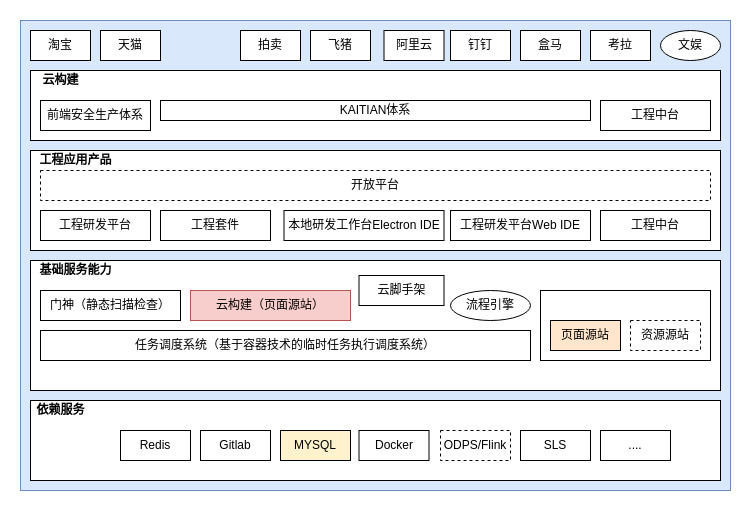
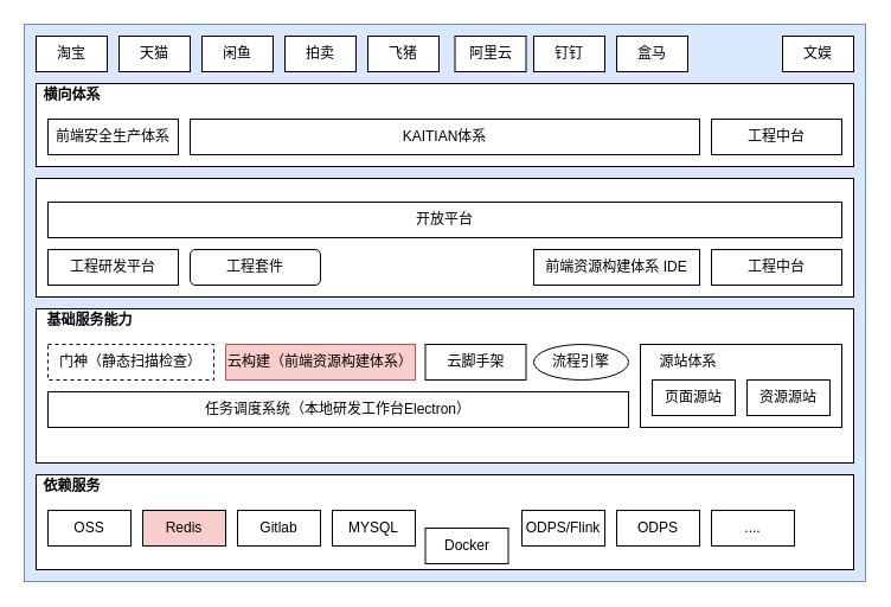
  <mxCell id="0" />
  <mxCell id="1" parent="0" />
  <mxCell id="2" value="淘宝" style="rounded=0;whiteSpace=wrap;html=1;" vertex="1" parent="1"><mxGeometry x="30" y="40" width="60" height="30" as="geometry" /></mxCell>
  <mxCell id="3" value="淘宝" style="rounded=0;whiteSpace=wrap;html=1;" vertex="1" parent="1"><mxGeometry x="110" y="40" width="60" height="30" as="geometry" /></mxCell>
  <mxCell id="4" value="" style="rounded=0;whiteSpace=wrap;html=1;fillColor=#dae8fc;strokeColor=#6c8ebf;" vertex="1" parent="1"><mxGeometry x="20" y="20" width="710" height="470" as="geometry" /></mxCell>
  <mxCell id="5" value="淘宝" style="rounded=0;whiteSpace=wrap;html=1;" vertex="1" parent="1"><mxGeometry x="30" y="30" width="60" height="30" as="geometry" /></mxCell>
- <mxCell id="6" value="文娱" style="ellipse;whiteSpace=wrap;html=1;" vertex="1" parent="1"><mxGeometry x="660" y="30" width="60" height="30" as="geometry" /></mxCell>
- <mxCell id="7" value="考拉" style="rounded=0;whiteSpace=wrap;html=1;" vertex="1" parent="1"><mxGeometry x="590" y="30" width="60" height="30" as="geometry" /></mxCell>
+ <mxCell id="6" value="文娱" style="rounded=0;whiteSpace=wrap;html=1;" vertex="1" parent="1"><mxGeometry x="660" y="30" width="60" height="30" as="geometry" /></mxCell>
  <mxCell id="8" value="盒马" style="rounded=0;whiteSpace=wrap;html=1;" vertex="1" parent="1"><mxGeometry x="520" y="30" width="60" height="30" as="geometry" /></mxCell>
  <mxCell id="9" value="天猫" style="rounded=0;whiteSpace=wrap;html=1;" vertex="1" parent="1"><mxGeometry x="100" y="30" width="60" height="30" as="geometry" /></mxCell>
+ <mxCell id="10" value="闲鱼" style="rounded=0;whiteSpace=wrap;html=1;" vertex="1" parent="1"><mxGeometry x="170" y="30" width="60" height="30" as="geometry" /></mxCell>
  <mxCell id="11" value="拍卖" style="rounded=0;whiteSpace=wrap;html=1;" vertex="1" parent="1"><mxGeometry x="240" y="30" width="60" height="30" as="geometry" /></mxCell>
  <mxCell id="12" value="钉钉" style="rounded=0;whiteSpace=wrap;html=1;" vertex="1" parent="1"><mxGeometry x="450" y="30" width="60" height="30" as="geometry" /></mxCell>
  <mxCell id="13" value="飞猪" style="rounded=0;whiteSpace=wrap;html=1;" vertex="1" parent="1"><mxGeometry x="310" y="30" width="60" height="30" as="geometry" /></mxCell>
  <mxCell id="14" value="阿里云" style="rounded=0;whiteSpace=wrap;html=1;" vertex="1" parent="1"><mxGeometry x="383.5" y="30" width="60" height="30" as="geometry" /></mxCell>
  <mxCell id="15" value="" style="rounded=0;whiteSpace=wrap;html=1;" vertex="1" parent="1"><mxGeometry x="30" y="70" width="690" height="70" as="geometry" /></mxCell>
- <mxCell id="16" value="&lt;b&gt;云构建&lt;/b&gt;" style="text;html=1;align=center;verticalAlign=middle;resizable=0;points=[];autosize=1;strokeColor=none;fillColor=none;" vertex="1" parent="1"><mxGeometry x="30" y="70" width="60" height="20" as="geometry" /></mxCell>
+ <mxCell id="16" value="&lt;b&gt;横向体系&lt;/b&gt;" style="text;html=1;align=center;verticalAlign=middle;resizable=0;points=[];autosize=1;strokeColor=none;fillColor=none;" vertex="1" parent="1"><mxGeometry x="30" y="70" width="60" height="20" as="geometry" /></mxCell>
  <mxCell id="17" value="前端安全生产体系" style="rounded=0;whiteSpace=wrap;html=1;" vertex="1" parent="1"><mxGeometry x="40" y="100" width="110" height="30" as="geometry" /></mxCell>
- <mxCell id="18" value="KAITIAN体系" style="rounded=0;whiteSpace=wrap;html=1;" vertex="1" parent="1"><mxGeometry x="160" y="100" width="430" height="20" as="geometry" /></mxCell>
+ <mxCell id="18" value="KAITIAN体系" style="rounded=0;whiteSpace=wrap;html=1;" vertex="1" parent="1"><mxGeometry x="160" y="100" width="430" height="30" as="geometry" /></mxCell>
  <mxCell id="19" value="工程中台" style="rounded=0;whiteSpace=wrap;html=1;" vertex="1" parent="1"><mxGeometry x="600" y="100" width="110" height="30" as="geometry" /></mxCell>
  <mxCell id="20" value="" style="rounded=0;whiteSpace=wrap;html=1;" vertex="1" parent="1"><mxGeometry x="30" y="150" width="690" height="100" as="geometry" /></mxCell>
  <mxCell id="21" value="工程研发平台" style="rounded=0;whiteSpace=wrap;html=1;" vertex="1" parent="1"><mxGeometry x="40" y="210" width="110" height="30" as="geometry" /></mxCell>
- <mxCell id="22" value="工程套件" style="rounded=0;whiteSpace=wrap;html=1;" vertex="1" parent="1"><mxGeometry x="160" y="210" width="110" height="30" as="geometry" /></mxCell>
+ <mxCell id="22" value="工程套件" style="whiteSpace=wrap;html=1;rounded=1;" vertex="1" parent="1"><mxGeometry x="160" y="210" width="110" height="30" as="geometry" /></mxCell>
  <mxCell id="23" value="工程中台" style="rounded=0;whiteSpace=wrap;html=1;" vertex="1" parent="1"><mxGeometry x="600" y="210" width="110" height="30" as="geometry" /></mxCell>
  <mxCell id="24" value="" style="rounded=0;whiteSpace=wrap;html=1;" vertex="1" parent="1"><mxGeometry x="30" y="260" width="690" height="130" as="geometry" /></mxCell>
- <mxCell id="25" value="门神（静态扫描检查）" style="rounded=0;whiteSpace=wrap;html=1;" vertex="1" parent="1"><mxGeometry x="40" y="290" width="140" height="30" as="geometry" /></mxCell>
- <mxCell id="26" value="云构建（页面源站）" style="rounded=0;whiteSpace=wrap;html=1;fillColor=#f8cecc;strokeColor=#b85450;" vertex="1" parent="1"><mxGeometry x="190" y="290" width="160" height="30" as="geometry" /></mxCell>
+ <mxCell id="25" value="门神（静态扫描检查）" style="rounded=0;whiteSpace=wrap;html=1;dashed=1;" vertex="1" parent="1"><mxGeometry x="40" y="290" width="140" height="30" as="geometry" /></mxCell>
+ <mxCell id="26" value="云构建（前端资源构建体系）" style="rounded=0;whiteSpace=wrap;html=1;fillColor=#f8cecc;strokeColor=#b85450;" vertex="1" parent="1"><mxGeometry x="190" y="290" width="160" height="30" as="geometry" /></mxCell>
  <mxCell id="27" value="" style="rounded=0;whiteSpace=wrap;html=1;" vertex="1" parent="1"><mxGeometry x="540" y="290" width="170" height="70" as="geometry" /></mxCell>
  <mxCell id="28" value="" style="rounded=0;whiteSpace=wrap;html=1;" vertex="1" parent="1"><mxGeometry x="30" y="400" width="690" height="80" as="geometry" /></mxCell>
- <mxCell id="30" value="&lt;b&gt;工程应用产品&lt;/b&gt;" style="text;html=1;align=center;verticalAlign=middle;resizable=0;points=[];autosize=1;strokeColor=none;fillColor=none;" vertex="1" parent="1"><mxGeometry x="30" y="150" width="90" height="20" as="geometry" /></mxCell>
+ <mxCell id="29" value="OSS" style="rounded=0;whiteSpace=wrap;html=1;" vertex="1" parent="1"><mxGeometry x="40" y="430" width="70" height="30" as="geometry" /></mxCell>
  <mxCell id="31" value="&lt;b&gt;基础服务能力&lt;/b&gt;" style="text;html=1;align=center;verticalAlign=middle;resizable=0;points=[];autosize=1;strokeColor=none;fillColor=none;" vertex="1" parent="1"><mxGeometry x="30" y="260" width="90" height="20" as="geometry" /></mxCell>
  <mxCell id="32" value="&lt;b&gt;依赖服务&lt;/b&gt;" style="text;html=1;align=center;verticalAlign=middle;resizable=0;points=[];autosize=1;strokeColor=none;fillColor=none;" vertex="1" parent="1"><mxGeometry x="30" y="400" width="60" height="20" as="geometry" /></mxCell>
- <mxCell id="33" value="开放平台" style="rounded=0;whiteSpace=wrap;html=1;dashed=1;" vertex="1" parent="1"><mxGeometry x="40" y="170" width="670" height="30" as="geometry" /></mxCell>
- <mxCell id="34" value="本地研发工作台Electron IDE" style="rounded=0;whiteSpace=wrap;html=1;" vertex="1" parent="1"><mxGeometry x="283.5" y="210" width="160" height="30" as="geometry" /></mxCell>
- <mxCell id="35" value="工程研发平台Web IDE" style="rounded=0;whiteSpace=wrap;html=1;" vertex="1" parent="1"><mxGeometry x="450" y="210" width="140" height="30" as="geometry" /></mxCell>
- <mxCell id="36" value="云脚手架" style="rounded=0;whiteSpace=wrap;html=1;" vertex="1" parent="1"><mxGeometry x="358.5" y="275" width="85" height="30" as="geometry" /></mxCell>
+ <mxCell id="33" value="开放平台" style="rounded=0;whiteSpace=wrap;html=1;" vertex="1" parent="1"><mxGeometry x="40" y="170" width="670" height="30" as="geometry" /></mxCell>
+ <mxCell id="35" value="前端资源构建体系 IDE" style="rounded=0;whiteSpace=wrap;html=1;" vertex="1" parent="1"><mxGeometry x="450" y="210" width="140" height="30" as="geometry" /></mxCell>
+ <mxCell id="36" value="云脚手架" style="rounded=0;whiteSpace=wrap;html=1;" vertex="1" parent="1"><mxGeometry x="358.5" y="290" width="85" height="30" as="geometry" /></mxCell>
  <mxCell id="37" value="流程引擎" style="ellipse;whiteSpace=wrap;html=1;" vertex="1" parent="1"><mxGeometry x="450" y="290" width="80" height="30" as="geometry" /></mxCell>
- <mxCell id="38" value="任务调度系统（基于容器技术的临时任务执行调度系统）" style="rounded=0;whiteSpace=wrap;html=1;" vertex="1" parent="1"><mxGeometry x="40" y="330" width="490" height="30" as="geometry" /></mxCell>
- <mxCell id="39" value="页面源站" style="rounded=0;whiteSpace=wrap;html=1;fillColor=#ffe6cc;" vertex="1" parent="1"><mxGeometry x="550" y="320" width="70" height="30" as="geometry" /></mxCell>
- <mxCell id="40" value="资源源站" style="rounded=0;whiteSpace=wrap;html=1;dashed=1;" vertex="1" parent="1"><mxGeometry x="630" y="320" width="70" height="30" as="geometry" /></mxCell>
- <mxCell id="42" value="Redis" style="rounded=0;whiteSpace=wrap;html=1;" vertex="1" parent="1"><mxGeometry x="120" y="430" width="70" height="30" as="geometry" /></mxCell>
- <mxCell id="43" value="MYSQL" style="rounded=0;whiteSpace=wrap;html=1;fillColor=#fff2cc;" vertex="1" parent="1"><mxGeometry x="280" y="430" width="70" height="30" as="geometry" /></mxCell>
+ <mxCell id="38" value="任务调度系统（本地研发工作台Electron）" style="rounded=0;whiteSpace=wrap;html=1;" vertex="1" parent="1"><mxGeometry x="40" y="330" width="490" height="30" as="geometry" /></mxCell>
+ <mxCell id="39" value="页面源站" style="rounded=0;whiteSpace=wrap;html=1;" vertex="1" parent="1"><mxGeometry x="550" y="320" width="70" height="30" as="geometry" /></mxCell>
+ <mxCell id="40" value="资源源站" style="rounded=0;whiteSpace=wrap;html=1;" vertex="1" parent="1"><mxGeometry x="630" y="320" width="70" height="30" as="geometry" /></mxCell>
+ <mxCell id="41" value="源站体系" style="text;html=1;align=center;verticalAlign=middle;resizable=0;points=[];autosize=1;strokeColor=none;fillColor=none;" vertex="1" parent="1"><mxGeometry x="550" y="295" width="60" height="20" as="geometry" /></mxCell>
+ <mxCell id="42" value="Redis" style="rounded=0;whiteSpace=wrap;html=1;fillColor=#f8cecc;" vertex="1" parent="1"><mxGeometry x="120" y="430" width="70" height="30" as="geometry" /></mxCell>
+ <mxCell id="43" value="MYSQL" style="rounded=0;whiteSpace=wrap;html=1;" vertex="1" parent="1"><mxGeometry x="280" y="430" width="70" height="30" as="geometry" /></mxCell>
  <mxCell id="44" value="Gitlab" style="rounded=0;whiteSpace=wrap;html=1;" vertex="1" parent="1"><mxGeometry x="200" y="430" width="70" height="30" as="geometry" /></mxCell>
- <mxCell id="45" value="Docker" style="rounded=0;whiteSpace=wrap;html=1;" vertex="1" parent="1"><mxGeometry x="358.5" y="430" width="70" height="30" as="geometry" /></mxCell>
- <mxCell id="46" value="ODPS/Flink" style="rounded=0;whiteSpace=wrap;html=1;dashed=1;" vertex="1" parent="1"><mxGeometry x="440" y="430" width="70" height="30" as="geometry" /></mxCell>
- <mxCell id="47" value="SLS" style="rounded=0;whiteSpace=wrap;html=1;" vertex="1" parent="1"><mxGeometry x="520" y="430" width="70" height="30" as="geometry" /></mxCell>
+ <mxCell id="45" value="Docker" style="rounded=0;whiteSpace=wrap;html=1;" vertex="1" parent="1"><mxGeometry x="358.5" y="445" width="70" height="30" as="geometry" /></mxCell>
+ <mxCell id="46" value="ODPS/Flink" style="rounded=0;whiteSpace=wrap;html=1;" vertex="1" parent="1"><mxGeometry x="440" y="430" width="70" height="30" as="geometry" /></mxCell>
+ <mxCell id="47" value="ODPS" style="rounded=0;whiteSpace=wrap;html=1;" vertex="1" parent="1"><mxGeometry x="520" y="430" width="70" height="30" as="geometry" /></mxCell>
  <mxCell id="48" value="...." style="rounded=0;whiteSpace=wrap;html=1;" vertex="1" parent="1"><mxGeometry x="600" y="430" width="70" height="30" as="geometry" /></mxCell>
